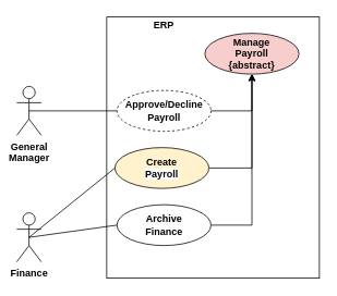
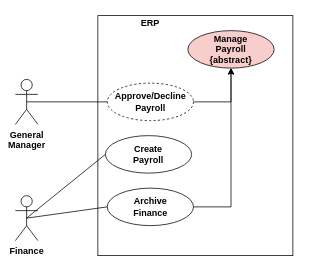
  <mxCell id="0" />
  <mxCell id="1" parent="0" />
  <mxCell id="2" value="Finance" style="shape=umlActor;verticalLabelPosition=bottom;labelBackgroundColor=#ffffff;verticalAlign=top;html=1;outlineConnect=0;fontStyle=1" vertex="1" parent="1"><mxGeometry x="20" y="260" width="30" height="60" as="geometry" /></mxCell>
  <mxCell id="3" value="" style="rounded=0;whiteSpace=wrap;html=1;" vertex="1" parent="1"><mxGeometry x="130" y="20" width="260" height="320" as="geometry" /></mxCell>
  <mxCell id="4" value="ERP" style="text;html=1;strokeColor=none;fillColor=none;align=center;verticalAlign=middle;whiteSpace=wrap;rounded=0;fontStyle=1" vertex="1" parent="1"><mxGeometry x="140" y="20" width="120" height="20" as="geometry" /></mxCell>
  <mxCell id="5" value="Manage&lt;br&gt;Payroll&lt;br&gt;{abstract}" style="ellipse;whiteSpace=wrap;html=1;fontStyle=1;align=center;horizontal=1;labelBackgroundColor=none;labelBorderColor=none;shadow=0;fillColor=#f8cecc;" vertex="1" parent="1"><mxGeometry x="250" y="40" width="115" height="50" as="geometry" /></mxCell>
  <mxCell id="6" style="edgeStyle=orthogonalEdgeStyle;rounded=0;orthogonalLoop=1;jettySize=auto;html=1;exitX=1;exitY=0.5;exitDx=0;exitDy=0;entryX=0.5;entryY=1;entryDx=0;entryDy=0;" edge="1" parent="1" source="7" target="5"><mxGeometry relative="1" as="geometry" /></mxCell>
  <mxCell id="7" value="Approve/Decline&lt;br&gt;Payroll" style="ellipse;whiteSpace=wrap;html=1;fontStyle=1;align=center;horizontal=1;labelBackgroundColor=none;labelBorderColor=none;shadow=0;dashed=1;" vertex="1" parent="1"><mxGeometry x="142.5" y="110" width="115" height="50" as="geometry" /></mxCell>
- <mxCell id="8" style="edgeStyle=orthogonalEdgeStyle;rounded=0;orthogonalLoop=1;jettySize=auto;html=1;exitX=1;exitY=0.5;exitDx=0;exitDy=0;entryX=0.5;entryY=1;entryDx=0;entryDy=0;" edge="1" parent="1" source="9" target="5"><mxGeometry relative="1" as="geometry" /></mxCell>
- <mxCell id="9" value="Create&lt;br&gt;&lt;span style=&quot;background-color: rgb(255, 255, 255);&quot;&gt;Payroll&lt;/span&gt;" style="ellipse;whiteSpace=wrap;html=1;fontStyle=1;align=center;horizontal=1;labelBackgroundColor=none;labelBorderColor=none;shadow=0;fillColor=#fff2cc;" vertex="1" parent="1"><mxGeometry x="140" y="180" width="115" height="50" as="geometry" /></mxCell>
+ <mxCell id="9" value="Create&lt;br&gt;&lt;span style=&quot;background-color: rgb(255, 255, 255);&quot;&gt;Payroll&lt;/span&gt;" style="ellipse;whiteSpace=wrap;html=1;fontStyle=1;align=center;horizontal=1;labelBackgroundColor=none;labelBorderColor=none;shadow=0;" vertex="1" parent="1"><mxGeometry x="140" y="180" width="115" height="50" as="geometry" /></mxCell>
  <mxCell id="10" value="" style="endArrow=none;html=1;entryX=0;entryY=0.5;entryDx=0;entryDy=0;exitX=0.5;exitY=0.5;exitDx=0;exitDy=0;exitPerimeter=0;" edge="1" parent="1" source="11" target="7"><mxGeometry width="50" height="50" relative="1" as="geometry"><mxPoint x="25" y="160" as="sourcePoint" /><mxPoint x="60" y="420" as="targetPoint" /></mxGeometry></mxCell>
  <mxCell id="11" value="General&lt;br&gt;Manager" style="shape=umlActor;verticalLabelPosition=bottom;labelBackgroundColor=#ffffff;verticalAlign=top;html=1;outlineConnect=0;fontStyle=1" vertex="1" parent="1"><mxGeometry x="20" y="105" width="30" height="60" as="geometry" /></mxCell>
  <mxCell id="12" style="edgeStyle=none;orthogonalLoop=1;jettySize=auto;html=1;exitX=0.5;exitY=0.5;exitDx=0;exitDy=0;exitPerimeter=0;entryX=0;entryY=0.5;entryDx=0;entryDy=0;endArrow=none;" edge="1" parent="1" source="2" target="9"><mxGeometry relative="1" as="geometry"><mxPoint x="35" y="110" as="sourcePoint" /><mxPoint x="150" y="215" as="targetPoint" /></mxGeometry></mxCell>
  <mxCell id="13" style="edgeStyle=orthogonalEdgeStyle;rounded=0;orthogonalLoop=1;jettySize=auto;html=1;exitX=1;exitY=0.5;exitDx=0;exitDy=0;entryX=0.5;entryY=1;entryDx=0;entryDy=0;" edge="1" parent="1" source="14" target="5"><mxGeometry relative="1" as="geometry" /></mxCell>
  <mxCell id="14" value="&lt;span style=&quot;background-color: rgb(248, 249, 250);&quot;&gt;Archive&lt;br&gt;&lt;/span&gt;&lt;span style=&quot;background-color: rgb(255, 255, 255);&quot;&gt;Finance&lt;/span&gt;" style="ellipse;whiteSpace=wrap;html=1;fontStyle=1;align=center;horizontal=1;labelBackgroundColor=none;labelBorderColor=none;shadow=0;" vertex="1" parent="1"><mxGeometry x="142.5" y="250" width="115" height="50" as="geometry" /></mxCell>
  <mxCell id="15" style="edgeStyle=none;orthogonalLoop=1;jettySize=auto;html=1;exitX=0.5;exitY=0.5;exitDx=0;exitDy=0;exitPerimeter=0;entryX=0;entryY=0.5;entryDx=0;entryDy=0;endArrow=none;" edge="1" parent="1" source="2" target="14"><mxGeometry relative="1" as="geometry"><mxPoint x="45" y="300" as="sourcePoint" /><mxPoint x="150" y="215" as="targetPoint" /></mxGeometry></mxCell>
